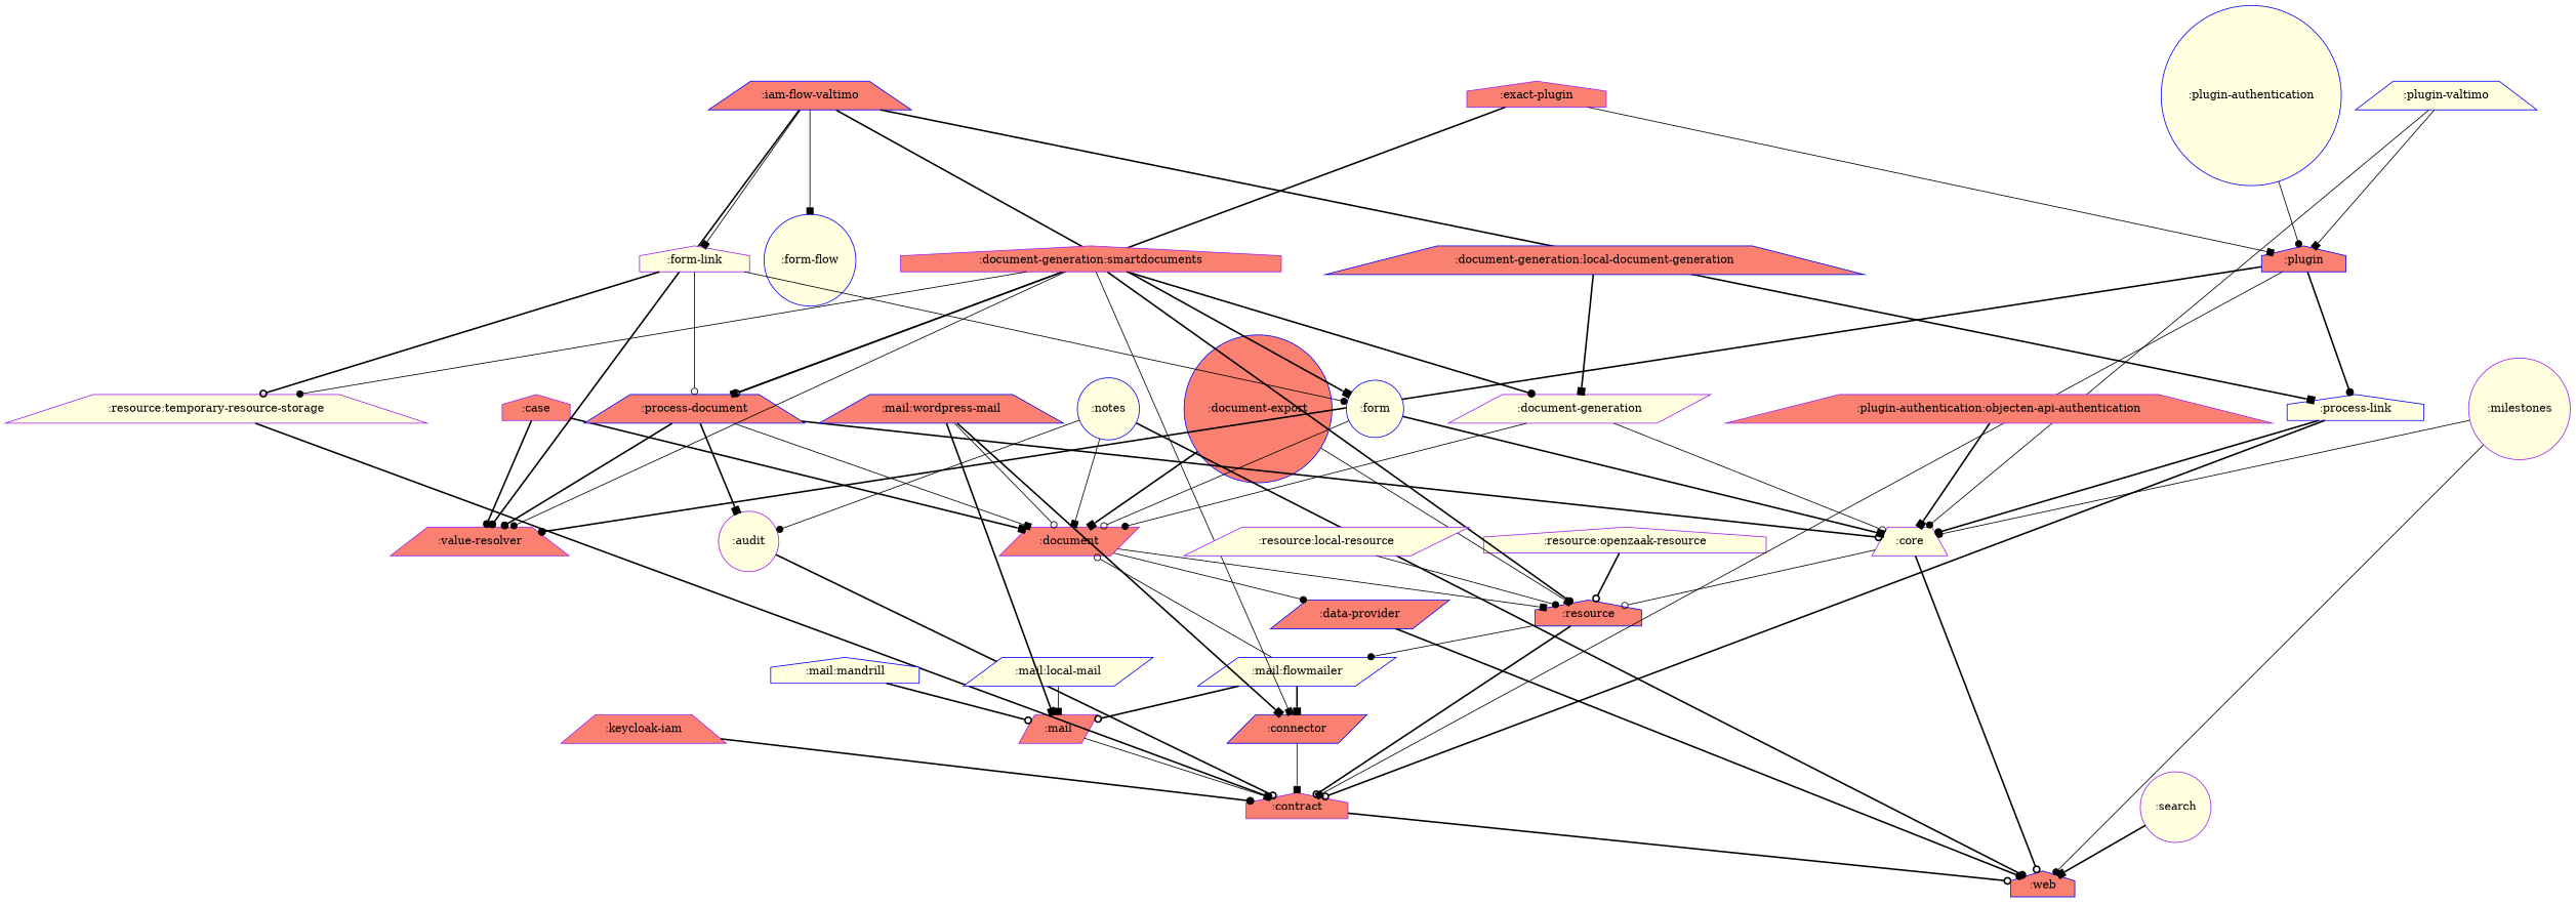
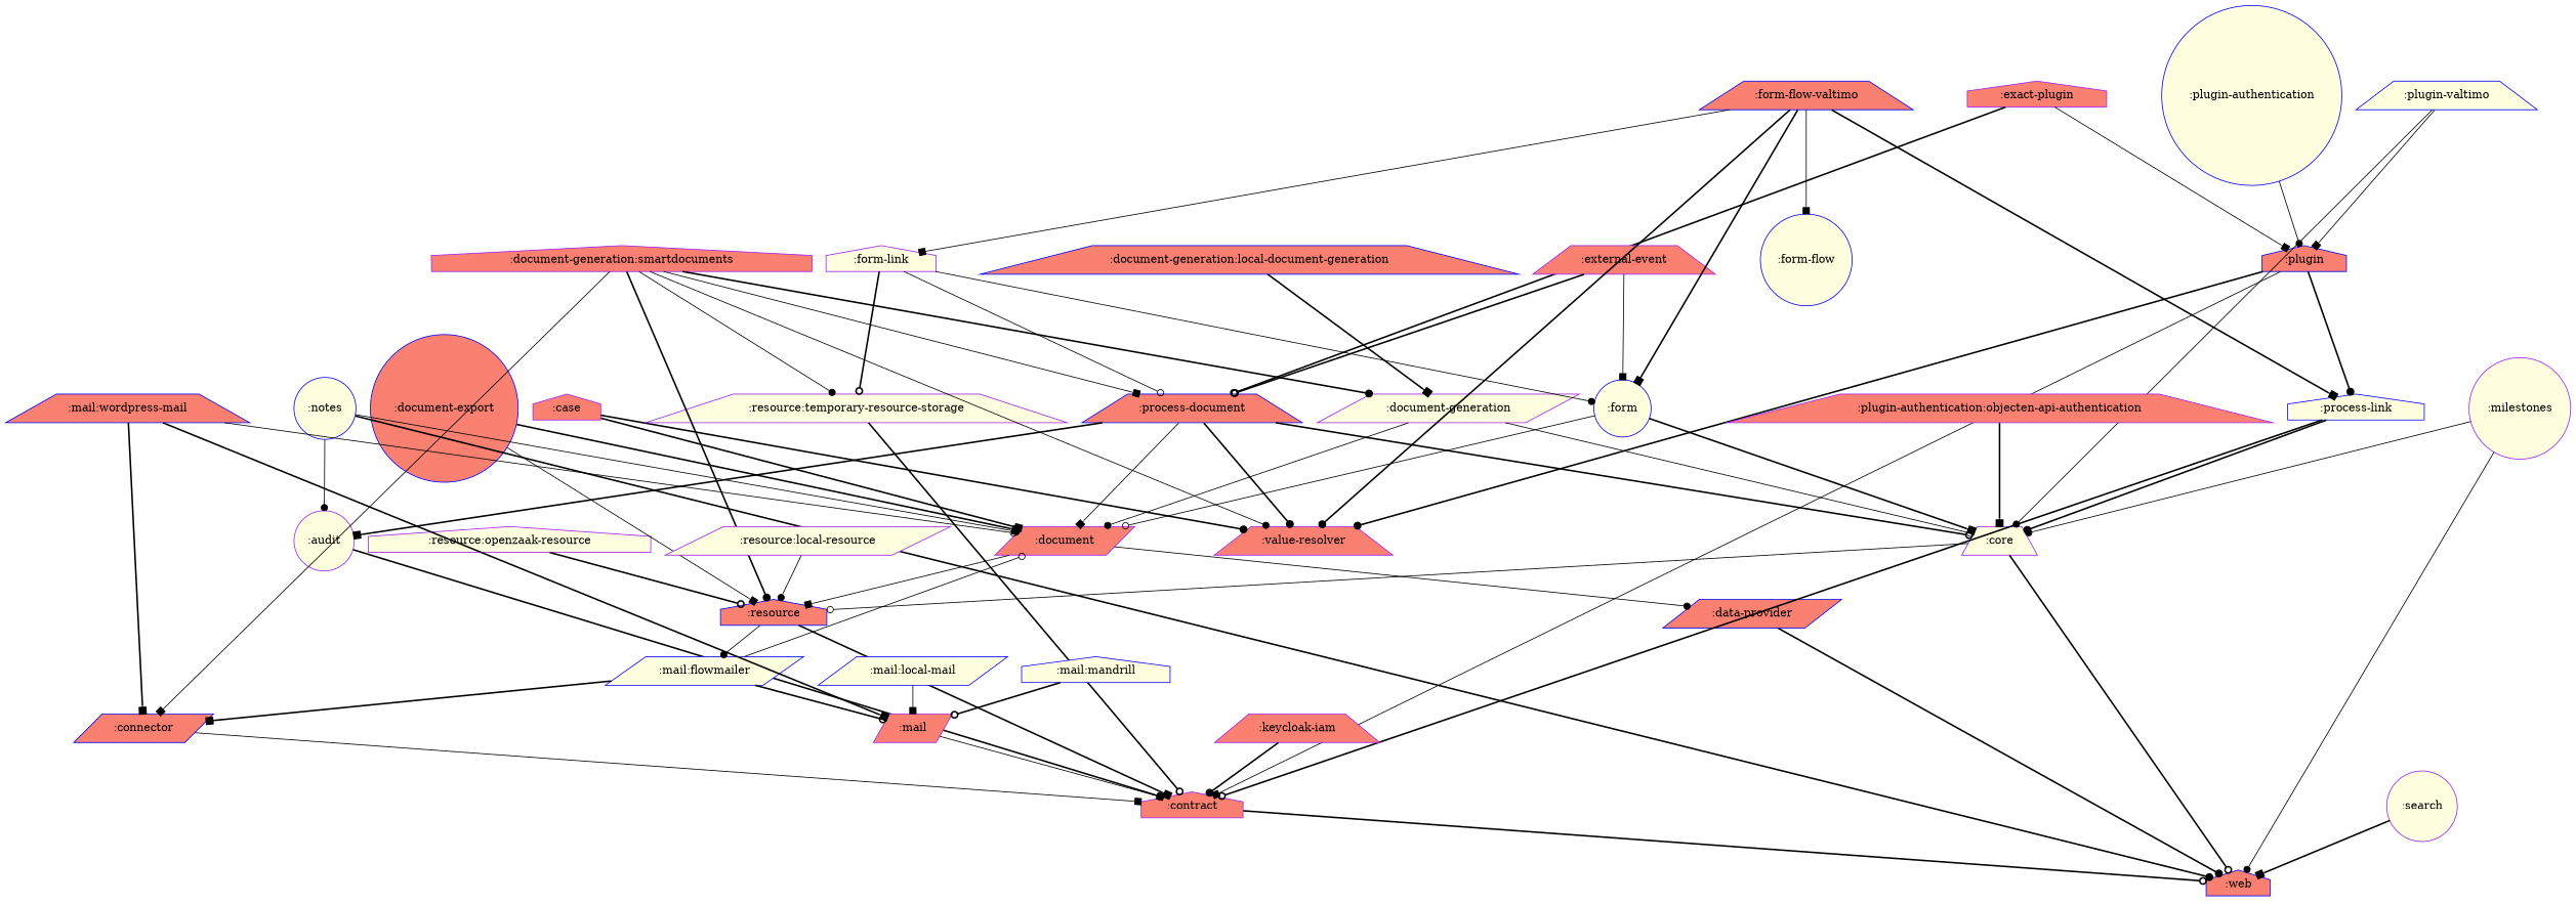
  digraph {
    splines=line
    node [color=purple fillcolor=salmon shape=house style=filled]
    edge [arrowhead=box style=bold]
    ":audit" [fillcolor=lightyellow shape=circle]
    ":contract"
    ":web" [color=blue]
    ":resource:openzaak-resource" [fillcolor=lightyellow]
    ":resource" [color=blue]
    ":mail:flowmailer" [color=blue fillcolor=lightyellow shape=parallelogram]
    ":case"
    ":document" [shape=parallelogram]
    ":value-resolver" [shape=trapezium]
    ":data-provider" [color=blue shape=parallelogram]
    ":connector" [color=blue shape=parallelogram]
    ":core" [fillcolor=lightyellow shape=trapezium]
    ":mail" [shape=parallelogram]
    ":document-export" [color=blue shape=circle]
    ":document-generation" [fillcolor=lightyellow shape=parallelogram]
    ":exact-plugin"
    ":process-document" [color=blue shape=trapezium]
    ":plugin" [color=blue]
    ":process-link" [color=blue fillcolor=lightyellow]
+   ":external-event" [shape=trapezium]
    ":form" [color=blue fillcolor=lightyellow shape=circle]
-   ":form-flow-valtimo" [color=blue shape=trapezium label=":iam-flow-valtimo"]
+   ":form-flow-valtimo" [color=blue shape=trapezium]
    ":form-flow" [color=blue fillcolor=lightyellow shape=circle]
    ":form-link" [fillcolor=lightyellow]
    ":resource:temporary-resource-storage" [fillcolor=lightyellow shape=trapezium]
    ":keycloak-iam" [shape=trapezium]
    ":milestones" [fillcolor=lightyellow shape=circle]
    ":notes" [color=blue fillcolor=lightyellow shape=circle]
    ":plugin-authentication" [color=blue fillcolor=lightyellow shape=circle]
    ":plugin-valtimo" [color=blue fillcolor=lightyellow shape=trapezium]
    ":search" [fillcolor=lightyellow shape=circle]
    ":document-generation:smartdocuments"
    ":mail:local-mail" [color=blue fillcolor=lightyellow shape=parallelogram]
    ":plugin-authentication:objecten-api-authentication" [shape=trapezium]
    ":document-generation:local-document-generation" [color=blue shape=trapezium]
    ":resource:local-resource" [fillcolor=lightyellow shape=parallelogram]
    ":mail:mandrill" [color=blue fillcolor=lightyellow]
    ":mail:wordpress-mail" [color=blue shape=trapezium]
    ":audit" -> ":contract" [arrowhead=odot]
    ":contract" -> ":web" [arrowhead=odot]
    ":resource:openzaak-resource" -> ":resource" [arrowhead=odot]
-   ":resource" -> ":contract" [arrowhead=odot]
+   ":resource" -> ":contract"
    ":resource" -> ":mail:flowmailer" [arrowhead=dot style=solid]
    ":mail:flowmailer" -> ":document" [arrowhead=odot style=solid]
    ":mail:flowmailer" -> ":connector"
    ":mail:flowmailer" -> ":mail" [arrowhead=odot]
    ":case" -> ":document"
    ":case" -> ":value-resolver" [arrowhead=dot]
    ":document" -> ":resource" [style=solid]
    ":document" -> ":data-provider" [arrowhead=dot style=solid]
    ":data-provider" -> ":web" [arrowhead=dot]
    ":connector" -> ":contract" [style=solid]
    ":core" -> ":web" [arrowhead=odot]
    ":core" -> ":resource" [arrowhead=odot style=solid]
    ":mail" -> ":contract" [style=solid]
    ":document-export" -> ":resource" [style=solid]
    ":document-export" -> ":document"
    ":document-generation" -> ":document" [arrowhead=dot style=solid]
    ":document-generation" -> ":core" [arrowhead=odot style=solid]
    ":exact-plugin" -> ":process-document" [arrowhead=odot]
    ":exact-plugin" -> ":plugin" [style=solid]
    ":process-document" -> ":audit"
    ":process-document" -> ":document" [style=solid]
    ":process-document" -> ":value-resolver" [arrowhead=dot]
    ":process-document" -> ":core" [arrowhead=odot]
    ":plugin" -> ":contract" [style=solid]
    ":plugin" -> ":value-resolver" [arrowhead=dot]
    ":plugin" -> ":process-link" [arrowhead=dot]
    ":process-link" -> ":contract" [arrowhead=odot]
    ":process-link" -> ":core" [arrowhead=dot]
+   ":external-event" -> ":process-document" [arrowhead=odot]
+   ":external-event" -> ":form" [style=solid]
    ":form" -> ":document" [arrowhead=odot style=solid]
    ":form" -> ":core"
    ":form-flow-valtimo" -> ":value-resolver" [arrowhead=dot]
    ":form-flow-valtimo" -> ":process-link"
    ":form-flow-valtimo" -> ":form"
    ":form-flow-valtimo" -> ":form-flow" [style=solid]
    ":form-flow-valtimo" -> ":form-link" [style=solid]
    ":form-link" -> ":process-document" [arrowhead=odot style=solid]
    ":form-link" -> ":form" [arrowhead=dot style=solid]
    ":form-link" -> ":resource:temporary-resource-storage" [arrowhead=odot]
    ":resource:temporary-resource-storage" -> ":contract" [arrowhead=odot]
    ":keycloak-iam" -> ":contract" [arrowhead=dot]
    ":milestones" -> ":web" [arrowhead=dot style=solid]
    ":milestones" -> ":core" [arrowhead=dot style=solid]
    ":notes" -> ":audit" [arrowhead=dot style=solid]
    ":notes" -> ":web" [arrowhead=dot]
    ":notes" -> ":document" [style=solid]
    ":plugin-authentication" -> ":plugin" [arrowhead=dot style=solid]
    ":plugin-valtimo" -> ":core" [arrowhead=dot style=solid]
    ":plugin-valtimo" -> ":plugin" [style=solid]
    ":search" -> ":web"
    ":document-generation:smartdocuments" -> ":resource" [arrowhead=dot]
    ":document-generation:smartdocuments" -> ":value-resolver" [arrowhead=dot style=solid]
    ":document-generation:smartdocuments" -> ":connector" [style=solid]
    ":document-generation:smartdocuments" -> ":document-generation" [arrowhead=dot]
    ":document-generation:smartdocuments" -> ":process-document" [style=solid]
    ":document-generation:smartdocuments" -> ":resource:temporary-resource-storage" [arrowhead=dot style=solid]
    ":mail:local-mail" -> ":mail" [style=solid]
    ":plugin-authentication:objecten-api-authentication" -> ":core"
    ":document-generation:local-document-generation" -> ":document-generation"
    ":resource:local-resource" -> ":resource" [arrowhead=dot style=solid]
    ":mail:mandrill" -> ":mail" [arrowhead=odot]
    ":mail:wordpress-mail" -> ":document" [arrowhead=odot style=solid]
    ":mail:wordpress-mail" -> ":connector"
    ":mail:wordpress-mail" -> ":mail"
  }
